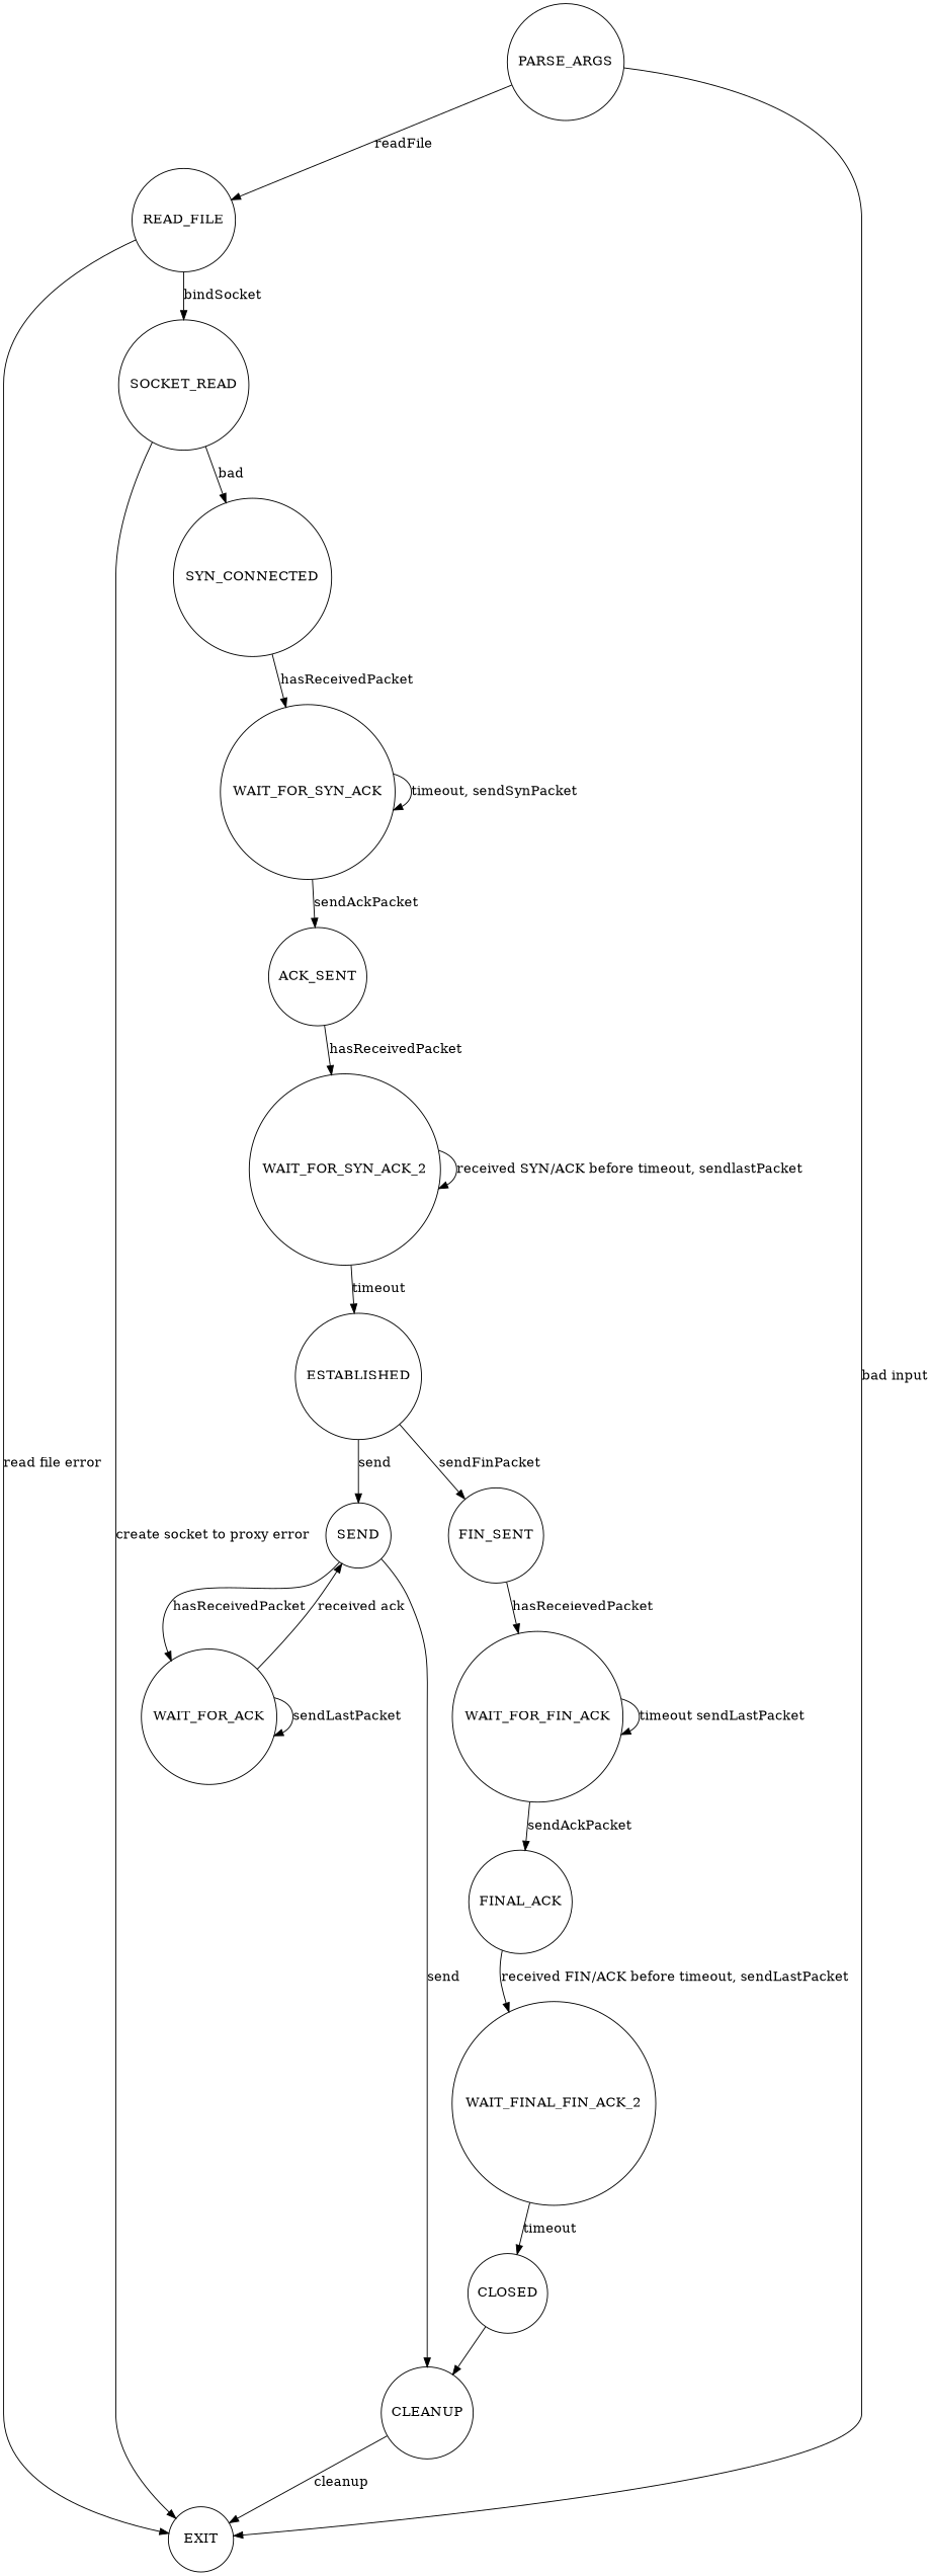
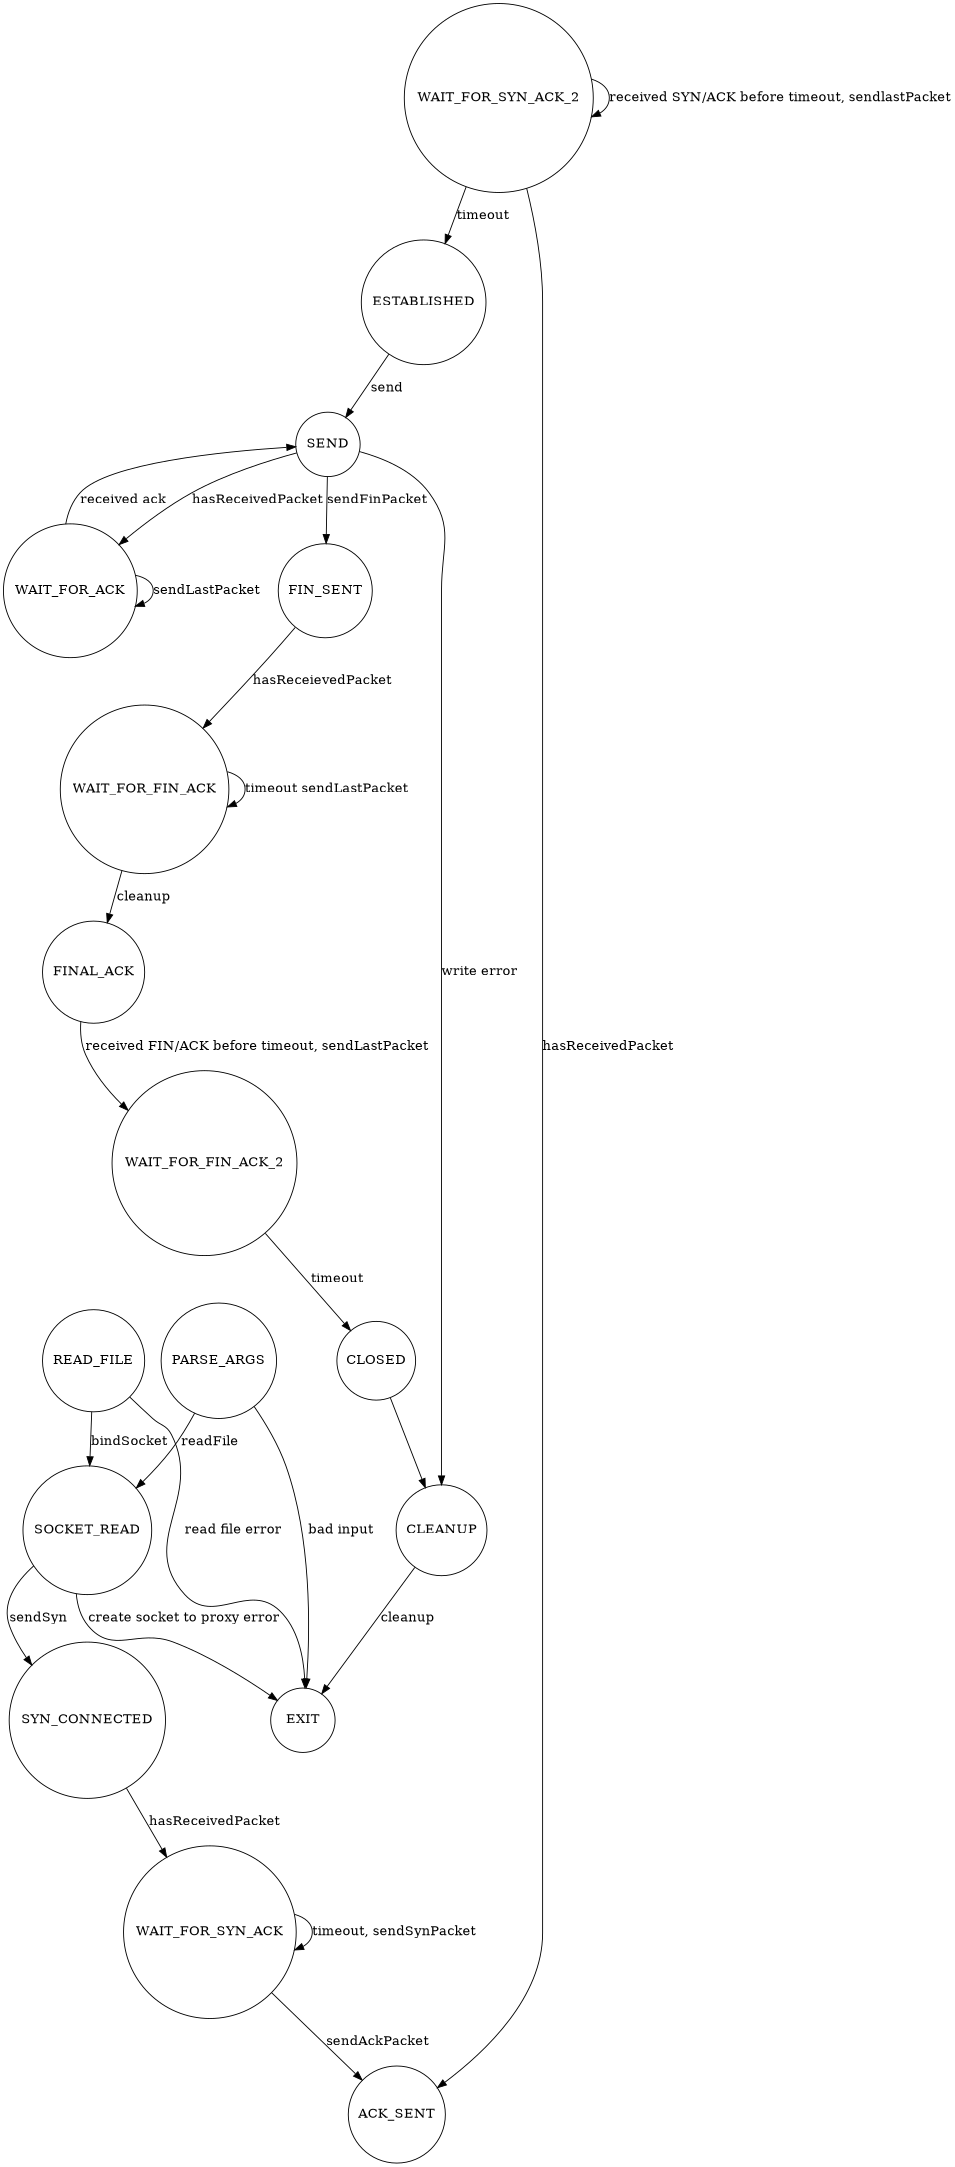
  digraph {
    node [fontsize=15 shape=circle]
    edge [fontsize=15]
    PARSE_ARGS [height=1 width=1]
    READ_FILE [height=1 width=1]
    EXIT [height=1 width=1]
    n4 [height=1 label=SOCKET_READ width=1]
    n5 [height=1 label=SYN_CONNECTED width=1]
    WAIT_FOR_SYN_ACK [height=1 width=1]
    ACK_SENT [height=1 width=1]
    WAIT_FOR_SYN_ACK_2 [height=1 width=1]
    ESTABLISHED [height=1 width=1]
    SEND [height=1 width=1]
    WAIT_FOR_ACK [height=1 width=1]
    FIN_SENT [height=1 width=1]
    CLEANUP [height=1 width=1]
    WAIT_FOR_FIN_ACK [height=1 width=1]
    FINAL_ACK [height=1 width=1]
-   WAIT_FOR_FIN_ACK_2 [height=1 width=1 label=WAIT_FINAL_FIN_ACK_2]
+   WAIT_FOR_FIN_ACK_2 [height=1 width=1]
    CLOSED [height=1 width=1]
-   PARSE_ARGS -> READ_FILE [label=readFile]
+   PARSE_ARGS -> n4 [label=readFile]
    PARSE_ARGS -> EXIT [label="bad input"]
    READ_FILE -> EXIT [label="read file error"]
    READ_FILE -> n4 [label=bindSocket]
    n4 -> EXIT [label="create socket to proxy error"]
-   n4 -> n5 [label=bad]
+   n4 -> n5 [label=sendSyn]
    n5 -> WAIT_FOR_SYN_ACK [label=hasReceivedPacket]
    WAIT_FOR_SYN_ACK -> WAIT_FOR_SYN_ACK [label="timeout, sendSynPacket"]
    WAIT_FOR_SYN_ACK -> ACK_SENT [label=sendAckPacket]
-   ACK_SENT -> WAIT_FOR_SYN_ACK_2 [label=hasReceivedPacket]
+   WAIT_FOR_SYN_ACK_2 -> ACK_SENT [label=hasReceivedPacket]
    WAIT_FOR_SYN_ACK_2 -> WAIT_FOR_SYN_ACK_2 [label="received SYN/ACK before timeout, sendlastPacket"]
    WAIT_FOR_SYN_ACK_2 -> ESTABLISHED [label=timeout]
    ESTABLISHED -> SEND [label=send]
    SEND -> WAIT_FOR_ACK [label=hasReceivedPacket]
-   ESTABLISHED -> FIN_SENT [label=sendFinPacket]
-   SEND -> CLEANUP [label=send]
+   SEND -> FIN_SENT [label=sendFinPacket]
+   SEND -> CLEANUP [label="write error"]
    WAIT_FOR_ACK -> SEND [label="received ack"]
    WAIT_FOR_ACK -> WAIT_FOR_ACK [label=sendLastPacket]
    FIN_SENT -> WAIT_FOR_FIN_ACK [label=hasReceievedPacket]
    CLEANUP -> EXIT [label=cleanup]
    WAIT_FOR_FIN_ACK -> WAIT_FOR_FIN_ACK [label="timeout sendLastPacket"]
-   WAIT_FOR_FIN_ACK -> FINAL_ACK [label=sendAckPacket]
+   WAIT_FOR_FIN_ACK -> FINAL_ACK [label=cleanup]
    FINAL_ACK -> WAIT_FOR_FIN_ACK_2 [label="received FIN/ACK before timeout, sendLastPacket"]
    WAIT_FOR_FIN_ACK_2 -> CLOSED [label=timeout]
    CLOSED -> CLEANUP
  }
